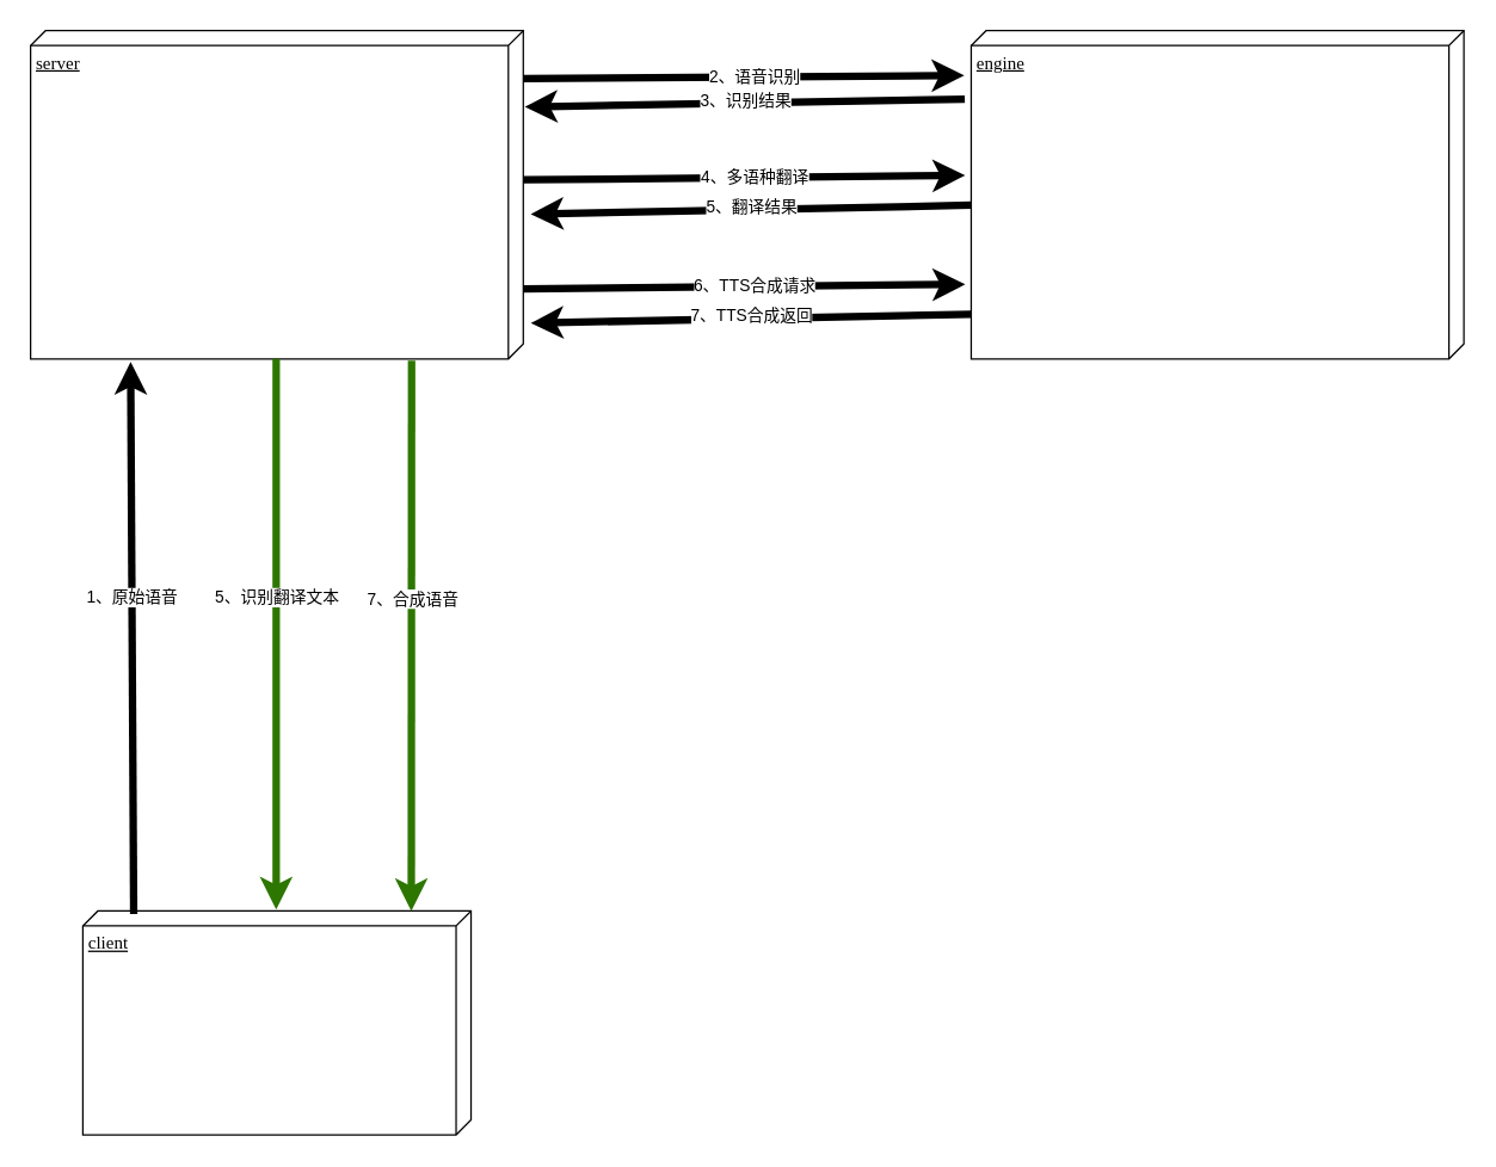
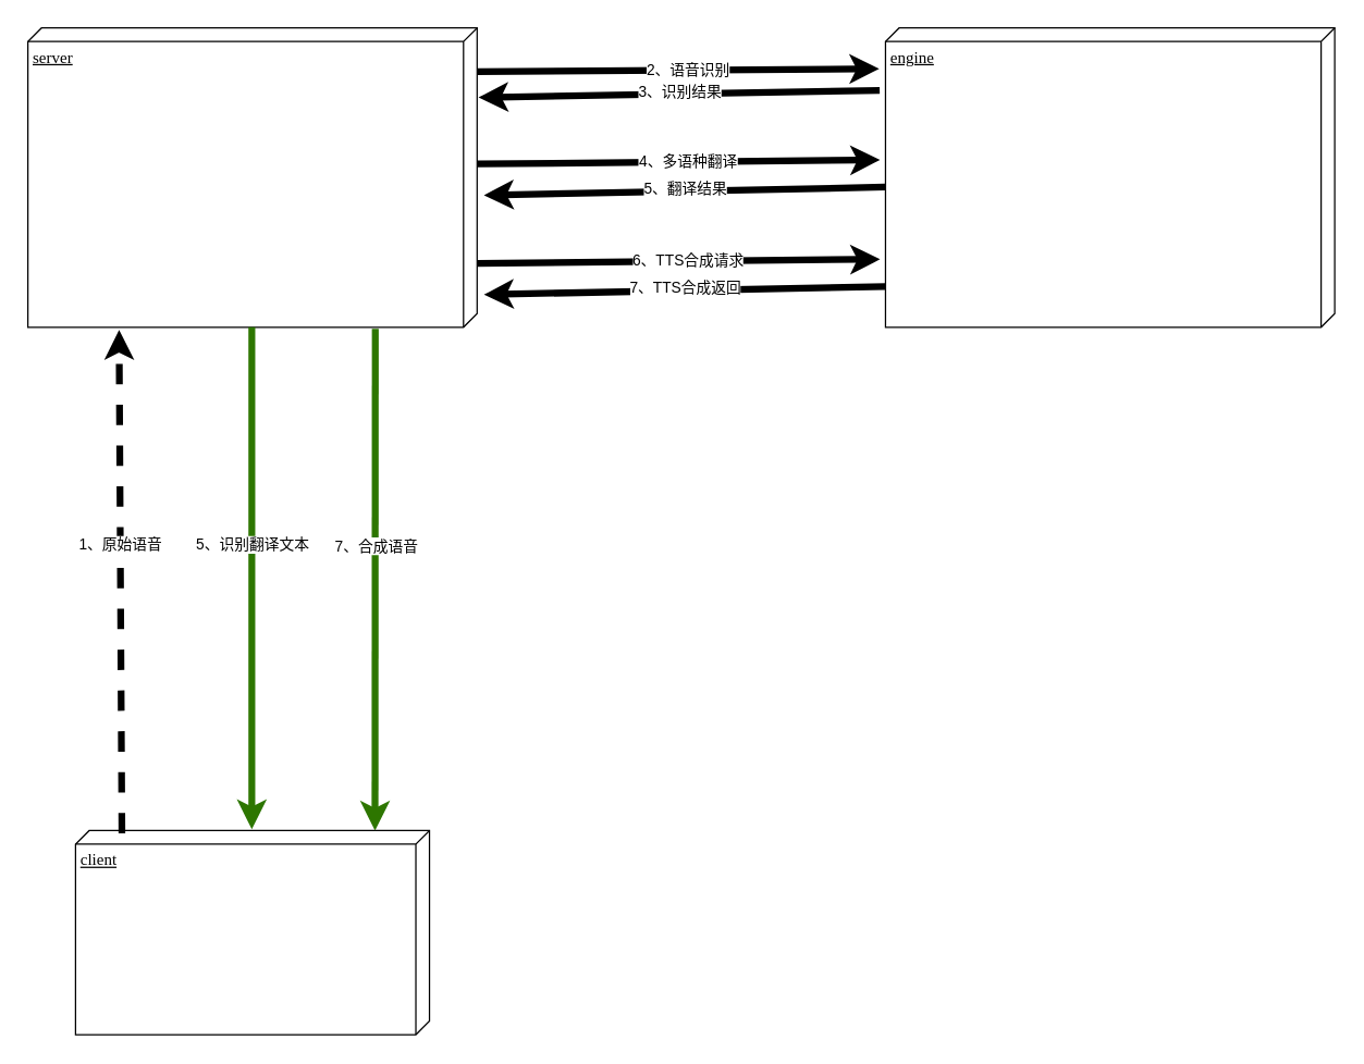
  <mxCell id="0" />
  <mxCell id="1" parent="0" />
  <mxCell id="2" value="server" style="verticalAlign=top;align=left;spacingTop=8;spacingLeft=2;spacingRight=12;shape=cube;size=10;direction=south;fontStyle=4;html=1;rounded=0;shadow=0;comic=0;labelBackgroundColor=none;strokeWidth=1;fontFamily=Verdana;fontSize=12" parent="1" vertex="1"><mxGeometry x="20" y="20" width="330" height="220" as="geometry" /></mxCell>
  <mxCell id="3" value="client" style="verticalAlign=top;align=left;spacingTop=8;spacingLeft=2;spacingRight=12;shape=cube;size=10;direction=south;fontStyle=4;html=1;rounded=0;shadow=0;comic=0;labelBackgroundColor=none;strokeWidth=1;fontFamily=Verdana;fontSize=12" parent="1" vertex="1"><mxGeometry x="55" y="610" width="260" height="150" as="geometry" /></mxCell>
- <mxCell id="4" value="" style="endArrow=classic;html=1;rounded=0;exitX=0.013;exitY=0.869;exitDx=0;exitDy=0;exitPerimeter=0;entryX=1.009;entryY=0.797;entryDx=0;entryDy=0;entryPerimeter=0;strokeWidth=5;" parent="1" source="3" target="2" edge="1"><mxGeometry width="50" height="50" relative="1" as="geometry"><mxPoint x="185" y="450" as="sourcePoint" /><mxPoint x="235" y="400" as="targetPoint" /></mxGeometry></mxCell>
+ <mxCell id="4" value="" style="endArrow=classic;html=1;rounded=0;exitX=0.013;exitY=0.869;exitDx=0;exitDy=0;exitPerimeter=0;entryX=1.009;entryY=0.797;entryDx=0;entryDy=0;entryPerimeter=0;strokeWidth=5;dashed=1;" parent="1" source="3" target="2" edge="1"><mxGeometry width="50" height="50" relative="1" as="geometry"><mxPoint x="185" y="450" as="sourcePoint" /><mxPoint x="235" y="400" as="targetPoint" /></mxGeometry></mxCell>
  <mxCell id="5" value="1、原始语音" style="edgeLabel;html=1;align=center;verticalAlign=middle;resizable=0;points=[];" parent="4" vertex="1" connectable="0"><mxGeometry x="0.616" relative="1" as="geometry"><mxPoint y="87" as="offset" /></mxGeometry></mxCell>
  <mxCell id="6" value="" style="endArrow=classic;html=1;rounded=0;exitX=1.014;exitY=0.345;exitDx=0;exitDy=0;exitPerimeter=0;entryX=0.013;entryY=0.304;entryDx=0;entryDy=0;entryPerimeter=0;strokeColor=#2D7600;fillColor=#60a917;strokeWidth=5;" parent="1" edge="1"><mxGeometry width="50" height="50" relative="1" as="geometry"><mxPoint x="275.19" y="241.13" as="sourcePoint" /><mxPoint x="275" y="610" as="targetPoint" /></mxGeometry></mxCell>
  <mxCell id="7" value="7、合成语音" style="edgeLabel;html=1;align=center;verticalAlign=middle;resizable=0;points=[];" parent="6" vertex="1" connectable="0"><mxGeometry x="-0.138" relative="1" as="geometry"><mxPoint as="offset" /></mxGeometry></mxCell>
  <mxCell id="8" value="" style="endArrow=classic;html=1;rounded=0;exitX=1.014;exitY=0.345;exitDx=0;exitDy=0;exitPerimeter=0;entryX=0.013;entryY=0.304;entryDx=0;entryDy=0;entryPerimeter=0;strokeColor=#2D7600;fillColor=#60a917;strokeWidth=5;" parent="1" edge="1"><mxGeometry width="50" height="50" relative="1" as="geometry"><mxPoint x="184.5" y="240" as="sourcePoint" /><mxPoint x="184.5" y="609" as="targetPoint" /></mxGeometry></mxCell>
  <mxCell id="9" value="5、识别翻译文本" style="edgeLabel;html=1;align=center;verticalAlign=middle;resizable=0;points=[];" parent="8" vertex="1" connectable="0"><mxGeometry x="-0.138" relative="1" as="geometry"><mxPoint as="offset" /></mxGeometry></mxCell>
  <mxCell id="10" value="engine" style="verticalAlign=top;align=left;spacingTop=8;spacingLeft=2;spacingRight=12;shape=cube;size=10;direction=south;fontStyle=4;html=1;rounded=0;shadow=0;comic=0;labelBackgroundColor=none;strokeWidth=1;fontFamily=Verdana;fontSize=12" parent="1" vertex="1"><mxGeometry x="650" y="20" width="330" height="220" as="geometry" /></mxCell>
  <mxCell id="11" value="" style="endArrow=classic;html=1;rounded=0;entryX=0.234;entryY=1.01;entryDx=0;entryDy=0;entryPerimeter=0;exitX=0.244;exitY=-0.004;exitDx=0;exitDy=0;exitPerimeter=0;strokeWidth=5;" parent="1" edge="1"><mxGeometry width="50" height="50" relative="1" as="geometry"><mxPoint x="350" y="52.2" as="sourcePoint" /><mxPoint x="645.38" y="50" as="targetPoint" /></mxGeometry></mxCell>
  <mxCell id="12" value="2、语音识别" style="edgeLabel;html=1;align=center;verticalAlign=middle;resizable=0;points=[];" parent="11" vertex="1" connectable="0"><mxGeometry x="0.048" y="1" relative="1" as="geometry"><mxPoint as="offset" /></mxGeometry></mxCell>
  <mxCell id="13" value="" style="endArrow=classic;html=1;rounded=0;exitX=0.306;exitY=1.009;exitDx=0;exitDy=0;exitPerimeter=0;entryX=0.33;entryY=-0.007;entryDx=0;entryDy=0;entryPerimeter=0;strokeWidth=5;" parent="1" edge="1"><mxGeometry width="50" height="50" relative="1" as="geometry"><mxPoint x="645.71" y="65.84" as="sourcePoint" /><mxPoint x="350.99" y="71.12" as="targetPoint" /></mxGeometry></mxCell>
  <mxCell id="14" value="3、识别结果" style="edgeLabel;html=1;align=center;verticalAlign=middle;resizable=0;points=[];" parent="13" vertex="1" connectable="0"><mxGeometry x="-0.004" y="-2" relative="1" as="geometry"><mxPoint as="offset" /></mxGeometry></mxCell>
  <mxCell id="15" value="" style="endArrow=classic;html=1;rounded=0;entryX=0.234;entryY=1.01;entryDx=0;entryDy=0;entryPerimeter=0;exitX=0.244;exitY=-0.004;exitDx=0;exitDy=0;exitPerimeter=0;fillColor=#f0a30a;strokeColor=#000000;strokeWidth=5;" parent="1" edge="1"><mxGeometry width="50" height="50" relative="1" as="geometry"><mxPoint x="350" y="120" as="sourcePoint" /><mxPoint x="646" y="117" as="targetPoint" /></mxGeometry></mxCell>
  <mxCell id="16" value="4、多语种翻译" style="edgeLabel;html=1;align=center;verticalAlign=middle;resizable=0;points=[];" parent="15" vertex="1" connectable="0"><mxGeometry x="0.048" y="1" relative="1" as="geometry"><mxPoint as="offset" /></mxGeometry></mxCell>
  <mxCell id="17" value="" style="endArrow=classic;html=1;rounded=0;exitX=0.306;exitY=1.009;exitDx=0;exitDy=0;exitPerimeter=0;entryX=0.33;entryY=-0.007;entryDx=0;entryDy=0;entryPerimeter=0;fillColor=#d80073;strokeColor=#000000;strokeWidth=5;" parent="1" edge="1"><mxGeometry width="50" height="50" relative="1" as="geometry"><mxPoint x="650" y="137" as="sourcePoint" /><mxPoint x="355" y="143" as="targetPoint" /></mxGeometry></mxCell>
  <mxCell id="18" value="5、翻译结果" style="edgeLabel;html=1;align=center;verticalAlign=middle;resizable=0;points=[];" parent="17" vertex="1" connectable="0"><mxGeometry x="-0.004" y="-2" relative="1" as="geometry"><mxPoint as="offset" /></mxGeometry></mxCell>
  <mxCell id="19" value="" style="endArrow=classic;html=1;rounded=0;entryX=0.234;entryY=1.01;entryDx=0;entryDy=0;entryPerimeter=0;exitX=0.244;exitY=-0.004;exitDx=0;exitDy=0;exitPerimeter=0;fillColor=#f0a30a;strokeColor=#000000;strokeWidth=5;" parent="1" edge="1"><mxGeometry width="50" height="50" relative="1" as="geometry"><mxPoint x="350" y="193" as="sourcePoint" /><mxPoint x="646" y="190" as="targetPoint" /></mxGeometry></mxCell>
  <mxCell id="20" value="6、TTS合成请求" style="edgeLabel;html=1;align=center;verticalAlign=middle;resizable=0;points=[];" parent="19" vertex="1" connectable="0"><mxGeometry x="0.048" y="1" relative="1" as="geometry"><mxPoint as="offset" /></mxGeometry></mxCell>
  <mxCell id="21" value="" style="endArrow=classic;html=1;rounded=0;exitX=0.306;exitY=1.009;exitDx=0;exitDy=0;exitPerimeter=0;entryX=0.33;entryY=-0.007;entryDx=0;entryDy=0;entryPerimeter=0;fillColor=#d80073;strokeColor=#000000;strokeWidth=5;" parent="1" edge="1"><mxGeometry width="50" height="50" relative="1" as="geometry"><mxPoint x="650" y="210" as="sourcePoint" /><mxPoint x="355" y="216" as="targetPoint" /></mxGeometry></mxCell>
  <mxCell id="22" value="7、TTS合成返回" style="edgeLabel;html=1;align=center;verticalAlign=middle;resizable=0;points=[];" parent="21" vertex="1" connectable="0"><mxGeometry x="-0.004" y="-2" relative="1" as="geometry"><mxPoint as="offset" /></mxGeometry></mxCell>
